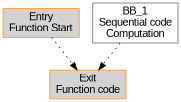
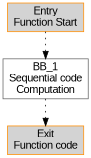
  digraph {
    fontname="Liberation Sans"
    rankdir=TB
    node [color=darkorange fillcolor=lightgray fontname="Liberation Sans" shape=box style=filled]
    edge [fontname="Liberation Sans" style=dotted]
    n1 [label="Entry\nFunction Start"]
    n2 [color=gray40 fillcolor=white label="BB_1\nSequential code\nComputation"]
    n3 [label="Exit\nFunction code"]
-   n1 -> n3
+   n1 -> n2
    n2 -> n3
  }
